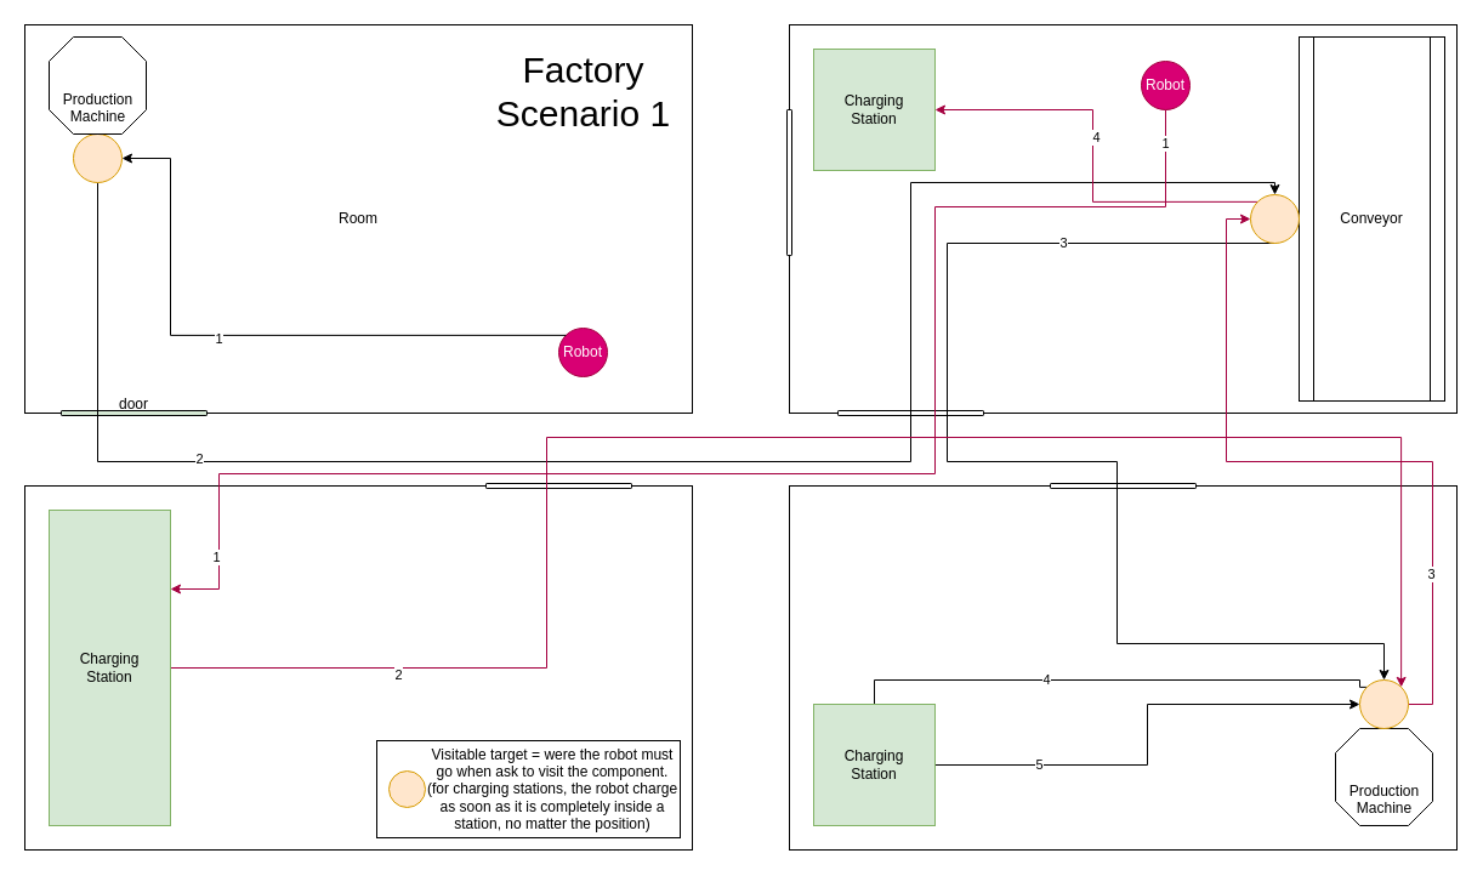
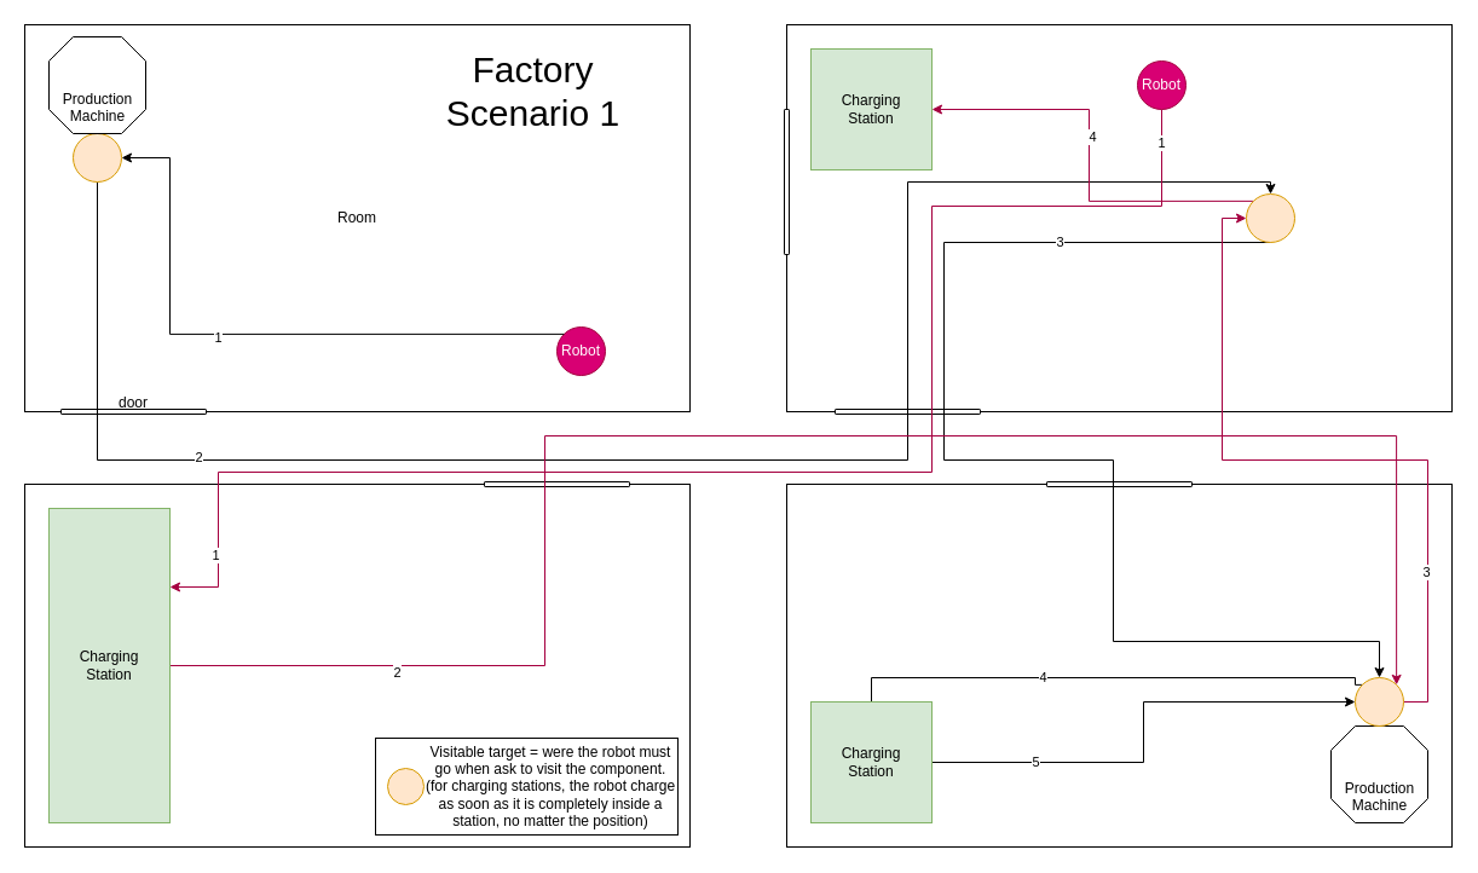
  <mxCell id="0" />
  <mxCell id="1" parent="0" />
  <mxCell id="2" value="Room" style="rounded=0;whiteSpace=wrap;html=1;" parent="1" vertex="1"><mxGeometry x="20" y="20" width="550" height="320" as="geometry" /></mxCell>
  <mxCell id="3" value="" style="rounded=0;whiteSpace=wrap;html=1;" parent="1" vertex="1"><mxGeometry x="650" y="20" width="550" height="320" as="geometry" /></mxCell>
  <mxCell id="4" value="" style="rounded=0;whiteSpace=wrap;html=1;" parent="1" vertex="1"><mxGeometry x="20" y="400" width="550" height="300" as="geometry" /></mxCell>
  <mxCell id="5" value="" style="rounded=0;whiteSpace=wrap;html=1;" parent="1" vertex="1"><mxGeometry x="650" y="400" width="550" height="300" as="geometry" /></mxCell>
  <mxCell id="6" value="" style="rounded=1;whiteSpace=wrap;html=1;" parent="1" vertex="1"><mxGeometry x="400" y="398" width="120" height="4" as="geometry" /></mxCell>
- <mxCell id="7" value="door&lt;div&gt;&lt;br&gt;&lt;/div&gt;" style="rounded=1;whiteSpace=wrap;html=1;fillColor=#d5e8d4;" parent="1" vertex="1"><mxGeometry x="50" y="338" width="120" height="4" as="geometry" /></mxCell>
+ <mxCell id="7" value="door&lt;div&gt;&lt;br&gt;&lt;/div&gt;" style="rounded=1;whiteSpace=wrap;html=1;" parent="1" vertex="1"><mxGeometry x="50" y="338" width="120" height="4" as="geometry" /></mxCell>
  <mxCell id="8" value="" style="rounded=1;whiteSpace=wrap;html=1;" parent="1" vertex="1"><mxGeometry x="690" y="338" width="120" height="4" as="geometry" /></mxCell>
  <mxCell id="9" value="" style="rounded=1;whiteSpace=wrap;html=1;" parent="1" vertex="1"><mxGeometry x="865" y="398" width="120" height="4" as="geometry" /></mxCell>
  <mxCell id="10" style="edgeStyle=orthogonalEdgeStyle;rounded=0;orthogonalLoop=1;jettySize=auto;html=1;exitX=0.5;exitY=1;exitDx=0;exitDy=0;entryX=0.5;entryY=0;entryDx=0;entryDy=0;" parent="1" source="12" target="19" edge="1"><mxGeometry relative="1" as="geometry"><Array as="points"><mxPoint x="80" y="380" /><mxPoint x="750" y="380" /><mxPoint x="750" y="150" /><mxPoint x="1050" y="150" /></Array></mxGeometry></mxCell>
  <mxCell id="11" value="2" style="edgeLabel;html=1;align=center;verticalAlign=middle;resizable=0;points=[];" parent="10" vertex="1" connectable="0"><mxGeometry x="-0.565" y="3" relative="1" as="geometry"><mxPoint as="offset" /></mxGeometry></mxCell>
  <mxCell id="12" value="" style="ellipse;whiteSpace=wrap;html=1;aspect=fixed;fillColor=#ffe6cc;strokeColor=#d79b00;" parent="1" vertex="1"><mxGeometry x="60" y="110" width="40" height="40" as="geometry" /></mxCell>
  <mxCell id="13" value="Production&lt;div&gt;Machine&lt;/div&gt;" style="verticalLabelPosition=bottom;verticalAlign=top;html=1;shape=mxgraph.basic.polygon;polyCoords=[[0.25,0],[0.75,0],[1,0.25],[1,0.75],[0.75,1],[0.25,1],[0,0.75],[0,0.25]];polyline=0;spacing=-40;" parent="1" vertex="1"><mxGeometry x="40" y="30" width="80" height="80" as="geometry" /></mxCell>
- <mxCell id="14" value="Conveyor" style="shape=process;whiteSpace=wrap;html=1;backgroundOutline=1;" parent="1" vertex="1"><mxGeometry x="1070" y="30" width="120" height="300" as="geometry" /></mxCell>
  <mxCell id="15" style="edgeStyle=orthogonalEdgeStyle;rounded=0;orthogonalLoop=1;jettySize=auto;html=1;exitX=0.5;exitY=1;exitDx=0;exitDy=0;entryX=0.5;entryY=0;entryDx=0;entryDy=0;" parent="1" source="19" target="25" edge="1"><mxGeometry relative="1" as="geometry"><mxPoint x="1120" y="580" as="targetPoint" /><Array as="points"><mxPoint x="780" y="200" /><mxPoint x="780" y="380" /><mxPoint x="920" y="380" /><mxPoint x="920" y="530" /><mxPoint x="1140" y="530" /></Array></mxGeometry></mxCell>
  <mxCell id="16" value="3" style="edgeLabel;html=1;align=center;verticalAlign=middle;resizable=0;points=[];" parent="15" vertex="1" connectable="0"><mxGeometry x="-0.646" y="-1" relative="1" as="geometry"><mxPoint as="offset" /></mxGeometry></mxCell>
  <mxCell id="17" style="edgeStyle=orthogonalEdgeStyle;rounded=0;orthogonalLoop=1;jettySize=auto;html=1;exitX=0;exitY=0;exitDx=0;exitDy=0;entryX=1;entryY=0.5;entryDx=0;entryDy=0;fillColor=#d80073;strokeColor=#A50040;" edge="1" parent="1" source="19" target="37"><mxGeometry relative="1" as="geometry" /></mxCell>
  <mxCell id="18" value="4" style="edgeLabel;html=1;align=center;verticalAlign=middle;resizable=0;points=[];" vertex="1" connectable="0" parent="17"><mxGeometry x="0.108" y="-2" relative="1" as="geometry"><mxPoint as="offset" /></mxGeometry></mxCell>
  <mxCell id="19" value="" style="ellipse;whiteSpace=wrap;html=1;aspect=fixed;fillColor=#ffe6cc;strokeColor=#d79b00;" parent="1" vertex="1"><mxGeometry x="1030" y="160" width="40" height="40" as="geometry" /></mxCell>
  <mxCell id="20" value="Production&lt;div&gt;Machine&lt;/div&gt;" style="verticalLabelPosition=bottom;verticalAlign=top;html=1;shape=mxgraph.basic.polygon;polyCoords=[[0.25,0],[0.75,0],[1,0.25],[1,0.75],[0.75,1],[0.25,1],[0,0.75],[0,0.25]];polyline=0;spacing=-40;" parent="1" vertex="1"><mxGeometry x="1100" y="600" width="80" height="80" as="geometry" /></mxCell>
  <mxCell id="21" style="edgeStyle=orthogonalEdgeStyle;rounded=0;orthogonalLoop=1;jettySize=auto;html=1;exitX=0;exitY=0;exitDx=0;exitDy=0;" parent="1" source="25" edge="1"><mxGeometry relative="1" as="geometry"><mxPoint x="720" y="610" as="targetPoint" /><Array as="points"><mxPoint x="1120" y="566" /><mxPoint x="1120" y="560" /><mxPoint x="720" y="560" /></Array></mxGeometry></mxCell>
  <mxCell id="22" value="4" style="edgeLabel;html=1;align=center;verticalAlign=middle;resizable=0;points=[];" parent="21" vertex="1" connectable="0"><mxGeometry x="0.168" y="-1" relative="1" as="geometry"><mxPoint as="offset" /></mxGeometry></mxCell>
  <mxCell id="23" style="edgeStyle=orthogonalEdgeStyle;rounded=0;orthogonalLoop=1;jettySize=auto;html=1;exitX=1;exitY=0.5;exitDx=0;exitDy=0;entryX=0;entryY=0.5;entryDx=0;entryDy=0;fillColor=#d80073;strokeColor=#A50040;" edge="1" parent="1" source="25" target="19"><mxGeometry relative="1" as="geometry" /></mxCell>
  <mxCell id="24" value="3" style="edgeLabel;html=1;align=center;verticalAlign=middle;resizable=0;points=[];" vertex="1" connectable="0" parent="23"><mxGeometry x="-0.582" y="2" relative="1" as="geometry"><mxPoint y="-1" as="offset" /></mxGeometry></mxCell>
  <mxCell id="25" value="" style="ellipse;whiteSpace=wrap;html=1;aspect=fixed;fillColor=#ffe6cc;strokeColor=#d79b00;" parent="1" vertex="1"><mxGeometry x="1120" y="560" width="40" height="40" as="geometry" /></mxCell>
  <mxCell id="26" value="Robot" style="ellipse;whiteSpace=wrap;html=1;aspect=fixed;fillColor=#d80073;fontColor=#ffffff;strokeColor=#A50040;" parent="1" vertex="1"><mxGeometry x="460" y="270" width="40" height="40" as="geometry" /></mxCell>
  <mxCell id="27" value="" style="rounded=1;whiteSpace=wrap;html=1;rotation=0;" parent="1" vertex="1"><mxGeometry x="648" y="90" width="4" height="120" as="geometry" /></mxCell>
- <mxCell id="28" value="Factory&lt;div&gt;Scenario 1&lt;/div&gt;" style="text;html=1;align=center;verticalAlign=middle;resizable=0;points=[];autosize=1;strokeColor=none;fillColor=none;fontSize=30;" parent="1" vertex="1"><mxGeometry x="395" y="30" width="170" height="90" as="geometry" /></mxCell>
+ <mxCell id="28" value="Factory&lt;div&gt;Scenario 1&lt;/div&gt;" style="text;html=1;align=center;verticalAlign=middle;resizable=0;points=[];autosize=1;strokeColor=none;fillColor=none;fontSize=30;" parent="1" vertex="1"><mxGeometry x="355" y="30" width="170" height="90" as="geometry" /></mxCell>
  <mxCell id="29" style="edgeStyle=orthogonalEdgeStyle;rounded=0;orthogonalLoop=1;jettySize=auto;html=1;exitX=0;exitY=0;exitDx=0;exitDy=0;entryX=1;entryY=0.5;entryDx=0;entryDy=0;" parent="1" source="26" target="12" edge="1"><mxGeometry relative="1" as="geometry"><Array as="points"><mxPoint x="140" y="276" /><mxPoint x="140" y="130" /></Array></mxGeometry></mxCell>
  <mxCell id="30" value="1" style="edgeLabel;html=1;align=center;verticalAlign=middle;resizable=0;points=[];" parent="29" vertex="1" connectable="0"><mxGeometry x="0.116" y="3" relative="1" as="geometry"><mxPoint as="offset" /></mxGeometry></mxCell>
  <mxCell id="31" style="edgeStyle=orthogonalEdgeStyle;rounded=0;orthogonalLoop=1;jettySize=auto;html=1;exitX=1;exitY=0.5;exitDx=0;exitDy=0;entryX=0;entryY=0.5;entryDx=0;entryDy=0;" parent="1" source="38" target="25" edge="1"><mxGeometry relative="1" as="geometry" /></mxCell>
  <mxCell id="32" value="5" style="edgeLabel;html=1;align=center;verticalAlign=middle;resizable=0;points=[];" parent="31" vertex="1" connectable="0"><mxGeometry x="-0.576" y="1" relative="1" as="geometry"><mxPoint as="offset" /></mxGeometry></mxCell>
  <mxCell id="33" value="" style="group" parent="1" vertex="1" connectable="0"><mxGeometry x="310" y="610" width="250" height="80" as="geometry" /></mxCell>
  <mxCell id="34" value="" style="rounded=0;whiteSpace=wrap;html=1;" parent="33" vertex="1"><mxGeometry width="250" height="80" as="geometry" /></mxCell>
  <mxCell id="35" value="" style="ellipse;whiteSpace=wrap;html=1;aspect=fixed;fillColor=#ffe6cc;strokeColor=#d79b00;" parent="33" vertex="1"><mxGeometry x="10" y="25" width="30" height="30" as="geometry" /></mxCell>
  <mxCell id="36" value="Visitable target = were the robot must go when ask to visit the component.&lt;div&gt;(for charging stations, the robot charge as soon as it is completely inside a station, no matter the position)&lt;/div&gt;" style="text;html=1;align=center;verticalAlign=middle;whiteSpace=wrap;rounded=0;" parent="33" vertex="1"><mxGeometry x="40" width="210" height="80" as="geometry" /></mxCell>
  <mxCell id="37" value="&lt;div&gt;&lt;span style=&quot;background-color: transparent; color: light-dark(rgb(0, 0, 0), rgb(255, 255, 255));&quot;&gt;Charging&lt;/span&gt;&lt;/div&gt;&lt;div&gt;Station&lt;/div&gt;" style="whiteSpace=wrap;html=1;aspect=fixed;fillColor=#d5e8d4;strokeColor=#82b366;" parent="1" vertex="1"><mxGeometry x="670" y="40" width="100" height="100" as="geometry" /></mxCell>
  <mxCell id="38" value="&lt;div&gt;&lt;span style=&quot;background-color: transparent; color: light-dark(rgb(0, 0, 0), rgb(255, 255, 255));&quot;&gt;Charging&lt;/span&gt;&lt;/div&gt;&lt;div&gt;Station&lt;/div&gt;" style="whiteSpace=wrap;html=1;aspect=fixed;fillColor=#d5e8d4;strokeColor=#82b366;" parent="1" vertex="1"><mxGeometry x="670" y="580" width="100" height="100" as="geometry" /></mxCell>
  <mxCell id="39" style="edgeStyle=orthogonalEdgeStyle;rounded=0;orthogonalLoop=1;jettySize=auto;html=1;exitX=1;exitY=0.5;exitDx=0;exitDy=0;entryX=1;entryY=0;entryDx=0;entryDy=0;fillColor=#d80073;strokeColor=#A50040;" edge="1" parent="1" source="41" target="25"><mxGeometry relative="1" as="geometry"><Array as="points"><mxPoint x="450" y="550" /><mxPoint x="450" y="360" /><mxPoint x="1154" y="360" /></Array></mxGeometry></mxCell>
  <mxCell id="40" value="2" style="edgeLabel;html=1;align=center;verticalAlign=middle;resizable=0;points=[];" vertex="1" connectable="0" parent="39"><mxGeometry x="-0.735" y="-5" relative="1" as="geometry"><mxPoint as="offset" /></mxGeometry></mxCell>
  <mxCell id="41" value="&lt;div&gt;&lt;span style=&quot;background-color: transparent; color: light-dark(rgb(0, 0, 0), rgb(255, 255, 255));&quot;&gt;Charging&lt;/span&gt;&lt;/div&gt;&lt;div&gt;Station&lt;/div&gt;" style="rounded=0;whiteSpace=wrap;html=1;fillColor=#d5e8d4;strokeColor=#82b366;" parent="1" vertex="1"><mxGeometry x="40" y="420" width="100" height="260" as="geometry" /></mxCell>
  <mxCell id="42" style="edgeStyle=orthogonalEdgeStyle;rounded=0;orthogonalLoop=1;jettySize=auto;html=1;exitX=0.5;exitY=1;exitDx=0;exitDy=0;entryX=1;entryY=0.25;entryDx=0;entryDy=0;fillColor=#d80073;strokeColor=#A50040;" edge="1" parent="1" source="45" target="41"><mxGeometry relative="1" as="geometry"><Array as="points"><mxPoint x="960" y="170" /><mxPoint x="770" y="170" /><mxPoint x="770" y="390" /><mxPoint x="180" y="390" /><mxPoint x="180" y="485" /></Array></mxGeometry></mxCell>
  <mxCell id="43" value="1" style="edgeLabel;html=1;align=center;verticalAlign=middle;resizable=0;points=[];" vertex="1" connectable="0" parent="42"><mxGeometry x="-0.956" y="-1" relative="1" as="geometry"><mxPoint as="offset" /></mxGeometry></mxCell>
  <mxCell id="44" value="1" style="edgeLabel;html=1;align=center;verticalAlign=middle;resizable=0;points=[];" vertex="1" connectable="0" parent="42"><mxGeometry x="0.89" y="-3" relative="1" as="geometry"><mxPoint as="offset" /></mxGeometry></mxCell>
  <mxCell id="45" value="Robot" style="ellipse;whiteSpace=wrap;html=1;aspect=fixed;fillColor=#d80073;fontColor=#ffffff;strokeColor=#A50040;" vertex="1" parent="1"><mxGeometry x="940" y="50" width="40" height="40" as="geometry" /></mxCell>
